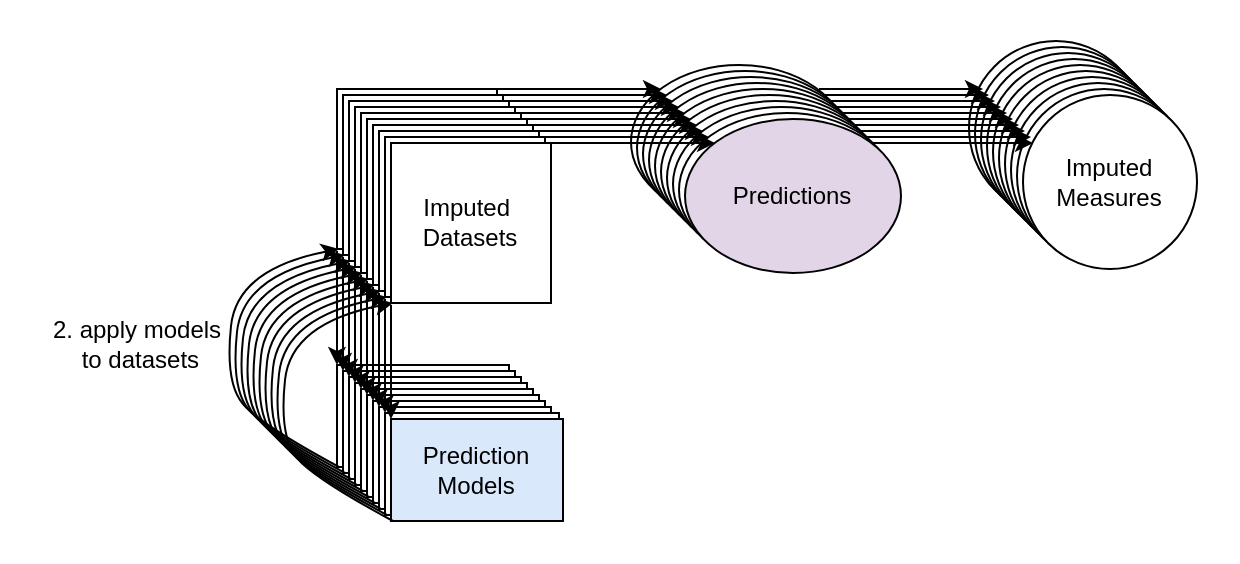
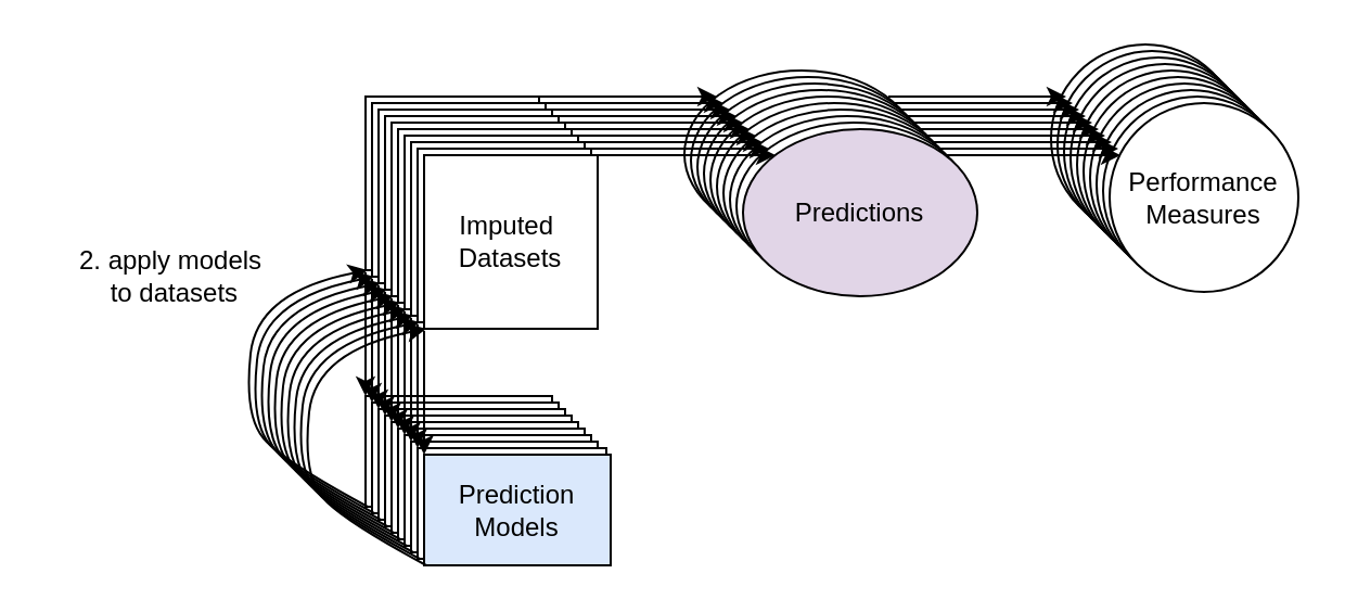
  <mxCell id="0" />
  <mxCell id="1" parent="0" />
  <mxCell id="2" value="" style="ellipse;whiteSpace=wrap;html=1;aspect=fixed;" vertex="1" parent="1"><mxGeometry x="484" y="20" width="87" height="87" as="geometry" /></mxCell>
  <mxCell id="3" value="" style="ellipse;whiteSpace=wrap;html=1;aspect=fixed;" vertex="1" parent="1"><mxGeometry x="487" y="23" width="87" height="87" as="geometry" /></mxCell>
  <mxCell id="4" value="" style="ellipse;whiteSpace=wrap;html=1;aspect=fixed;" vertex="1" parent="1"><mxGeometry x="490" y="26" width="87" height="87" as="geometry" /></mxCell>
  <mxCell id="5" value="" style="ellipse;whiteSpace=wrap;html=1;aspect=fixed;" vertex="1" parent="1"><mxGeometry x="493" y="29" width="87" height="87" as="geometry" /></mxCell>
  <mxCell id="6" value="" style="ellipse;whiteSpace=wrap;html=1;aspect=fixed;" vertex="1" parent="1"><mxGeometry x="496" y="32" width="87" height="87" as="geometry" /></mxCell>
  <mxCell id="7" value="" style="ellipse;whiteSpace=wrap;html=1;aspect=fixed;" vertex="1" parent="1"><mxGeometry x="499" y="35" width="87" height="87" as="geometry" /></mxCell>
  <mxCell id="8" value="" style="ellipse;whiteSpace=wrap;html=1;aspect=fixed;" vertex="1" parent="1"><mxGeometry x="502" y="38" width="87" height="87" as="geometry" /></mxCell>
  <mxCell id="9" value="" style="ellipse;whiteSpace=wrap;html=1;aspect=fixed;" vertex="1" parent="1"><mxGeometry x="505" y="41" width="87" height="87" as="geometry" /></mxCell>
  <mxCell id="10" value="" style="ellipse;whiteSpace=wrap;html=1;aspect=fixed;" vertex="1" parent="1"><mxGeometry x="508" y="44" width="87" height="87" as="geometry" /></mxCell>
- <mxCell id="11" value="Imputed&lt;br&gt;Measures" style="ellipse;whiteSpace=wrap;html=1;aspect=fixed;" vertex="1" parent="1"><mxGeometry x="511" y="47" width="87" height="87" as="geometry" /></mxCell>
+ <mxCell id="11" value="Performance&lt;br&gt;Measures" style="ellipse;whiteSpace=wrap;html=1;aspect=fixed;" vertex="1" parent="1"><mxGeometry x="511" y="47" width="87" height="87" as="geometry" /></mxCell>
  <mxCell id="12" value="Imputed&amp;nbsp;&lt;br&gt;Datasets" style="whiteSpace=wrap;html=1;aspect=fixed;" vertex="1" parent="1"><mxGeometry x="168" y="44" width="80" height="80" as="geometry" /></mxCell>
  <mxCell id="13" value="" style="endArrow=classic;html=1;rounded=0;entryX=0;entryY=0;entryDx=0;entryDy=0;" edge="1" parent="1" target="14"><mxGeometry width="50" height="50" relative="1" as="geometry"><mxPoint x="168" y="125" as="sourcePoint" /><mxPoint x="171" y="179" as="targetPoint" /><Array as="points" /></mxGeometry></mxCell>
  <mxCell id="14" value="" style="rounded=0;whiteSpace=wrap;html=1;" vertex="1" parent="1"><mxGeometry x="168" y="182" width="86" height="51" as="geometry" /></mxCell>
  <mxCell id="15" value="" style="rounded=0;whiteSpace=wrap;html=1;" vertex="1" parent="1"><mxGeometry x="171" y="185" width="86" height="51" as="geometry" /></mxCell>
  <mxCell id="16" value="" style="rounded=0;whiteSpace=wrap;html=1;" vertex="1" parent="1"><mxGeometry x="174" y="188" width="86" height="51" as="geometry" /></mxCell>
  <mxCell id="17" value="" style="rounded=0;whiteSpace=wrap;html=1;" vertex="1" parent="1"><mxGeometry x="177" y="191" width="86" height="51" as="geometry" /></mxCell>
  <mxCell id="18" value="" style="rounded=0;whiteSpace=wrap;html=1;" vertex="1" parent="1"><mxGeometry x="180" y="194" width="86" height="51" as="geometry" /></mxCell>
  <mxCell id="19" value="" style="rounded=0;whiteSpace=wrap;html=1;" vertex="1" parent="1"><mxGeometry x="183" y="197" width="86" height="51" as="geometry" /></mxCell>
  <mxCell id="20" value="" style="rounded=0;whiteSpace=wrap;html=1;" vertex="1" parent="1"><mxGeometry x="186" y="200" width="86" height="51" as="geometry" /></mxCell>
  <mxCell id="21" value="" style="rounded=0;whiteSpace=wrap;html=1;" vertex="1" parent="1"><mxGeometry x="189" y="203" width="86" height="51" as="geometry" /></mxCell>
  <mxCell id="22" value="" style="rounded=0;whiteSpace=wrap;html=1;" vertex="1" parent="1"><mxGeometry x="192" y="206" width="87" height="51" as="geometry" /></mxCell>
  <mxCell id="23" value="Prediction Models" style="rounded=0;whiteSpace=wrap;html=1;fillColor=#dae8fc;" vertex="1" parent="1"><mxGeometry x="195" y="209" width="86" height="51" as="geometry" /></mxCell>
  <mxCell id="24" value="Imputed&amp;nbsp;&lt;br&gt;Datasets" style="whiteSpace=wrap;html=1;aspect=fixed;" vertex="1" parent="1"><mxGeometry x="171" y="47" width="80" height="80" as="geometry" /></mxCell>
  <mxCell id="25" value="Imputed&amp;nbsp;&lt;br&gt;Datasets" style="whiteSpace=wrap;html=1;aspect=fixed;" vertex="1" parent="1"><mxGeometry x="174" y="50" width="80" height="80" as="geometry" /></mxCell>
  <mxCell id="26" value="Imputed&amp;nbsp;&lt;br&gt;Datasets" style="whiteSpace=wrap;html=1;aspect=fixed;" vertex="1" parent="1"><mxGeometry x="177" y="53" width="80" height="80" as="geometry" /></mxCell>
  <mxCell id="27" value="Imputed&amp;nbsp;&lt;br&gt;Datasets" style="whiteSpace=wrap;html=1;aspect=fixed;" vertex="1" parent="1"><mxGeometry x="180" y="56" width="80" height="80" as="geometry" /></mxCell>
  <mxCell id="28" value="Imputed&amp;nbsp;&lt;br&gt;Datasets" style="whiteSpace=wrap;html=1;aspect=fixed;" vertex="1" parent="1"><mxGeometry x="183" y="59" width="80" height="80" as="geometry" /></mxCell>
  <mxCell id="29" value="Imputed&amp;nbsp;&lt;br&gt;Datasets" style="whiteSpace=wrap;html=1;aspect=fixed;" vertex="1" parent="1"><mxGeometry x="186" y="62" width="80" height="80" as="geometry" /></mxCell>
  <mxCell id="30" value="Imputed&amp;nbsp;&lt;br&gt;Datasets" style="whiteSpace=wrap;html=1;aspect=fixed;" vertex="1" parent="1"><mxGeometry x="189" y="65" width="80" height="80" as="geometry" /></mxCell>
  <mxCell id="31" value="Imputed&amp;nbsp;&lt;br&gt;Datasets" style="whiteSpace=wrap;html=1;aspect=fixed;" vertex="1" parent="1"><mxGeometry x="192" y="68" width="80" height="80" as="geometry" /></mxCell>
  <mxCell id="32" value="Imputed&amp;nbsp;&lt;br&gt;Datasets" style="whiteSpace=wrap;html=1;aspect=fixed;" vertex="1" parent="1"><mxGeometry x="195" y="71" width="80" height="80" as="geometry" /></mxCell>
  <mxCell id="33" value="" style="curved=1;endArrow=classic;html=1;rounded=0;entryX=0;entryY=1;entryDx=0;entryDy=0;exitX=0;exitY=1;exitDx=0;exitDy=0;" edge="1" parent="1"><mxGeometry width="50" height="50" relative="1" as="geometry"><mxPoint x="169" y="233" as="sourcePoint" /><mxPoint x="169" y="124" as="targetPoint" /><Array as="points"><mxPoint x="130" y="212" /><mxPoint x="112" y="191" /><mxPoint x="118" y="134" /></Array></mxGeometry></mxCell>
  <mxCell id="34" value="" style="curved=1;endArrow=classic;html=1;rounded=0;entryX=0;entryY=1;entryDx=0;entryDy=0;exitX=0;exitY=1;exitDx=0;exitDy=0;" edge="1" parent="1"><mxGeometry width="50" height="50" relative="1" as="geometry"><mxPoint x="172" y="236" as="sourcePoint" /><mxPoint x="172" y="127" as="targetPoint" /><Array as="points"><mxPoint x="133" y="215" /><mxPoint x="115" y="194" /><mxPoint x="121" y="137" /></Array></mxGeometry></mxCell>
  <mxCell id="35" value="" style="curved=1;endArrow=classic;html=1;rounded=0;entryX=0;entryY=1;entryDx=0;entryDy=0;exitX=0;exitY=1;exitDx=0;exitDy=0;" edge="1" parent="1"><mxGeometry width="50" height="50" relative="1" as="geometry"><mxPoint x="175" y="239" as="sourcePoint" /><mxPoint x="175" y="130" as="targetPoint" /><Array as="points"><mxPoint x="136" y="218" /><mxPoint x="118" y="197" /><mxPoint x="124" y="140" /></Array></mxGeometry></mxCell>
  <mxCell id="36" value="" style="curved=1;endArrow=classic;html=1;rounded=0;entryX=0;entryY=1;entryDx=0;entryDy=0;exitX=0;exitY=1;exitDx=0;exitDy=0;" edge="1" parent="1"><mxGeometry width="50" height="50" relative="1" as="geometry"><mxPoint x="178" y="242" as="sourcePoint" /><mxPoint x="178" y="133" as="targetPoint" /><Array as="points"><mxPoint x="139" y="221" /><mxPoint x="121" y="200" /><mxPoint x="127" y="143" /></Array></mxGeometry></mxCell>
  <mxCell id="37" value="" style="curved=1;endArrow=classic;html=1;rounded=0;entryX=0;entryY=1;entryDx=0;entryDy=0;exitX=0;exitY=1;exitDx=0;exitDy=0;" edge="1" parent="1"><mxGeometry width="50" height="50" relative="1" as="geometry"><mxPoint x="181" y="245" as="sourcePoint" /><mxPoint x="181" y="136" as="targetPoint" /><Array as="points"><mxPoint x="142" y="224" /><mxPoint x="124" y="203" /><mxPoint x="130" y="146" /></Array></mxGeometry></mxCell>
  <mxCell id="38" value="" style="curved=1;endArrow=classic;html=1;rounded=0;entryX=0;entryY=1;entryDx=0;entryDy=0;exitX=0;exitY=1;exitDx=0;exitDy=0;" edge="1" parent="1"><mxGeometry width="50" height="50" relative="1" as="geometry"><mxPoint x="184" y="248" as="sourcePoint" /><mxPoint x="184" y="139" as="targetPoint" /><Array as="points"><mxPoint x="145" y="227" /><mxPoint x="127" y="206" /><mxPoint x="133" y="149" /></Array></mxGeometry></mxCell>
  <mxCell id="39" value="" style="curved=1;endArrow=classic;html=1;rounded=0;entryX=0;entryY=1;entryDx=0;entryDy=0;exitX=0;exitY=1;exitDx=0;exitDy=0;" edge="1" parent="1"><mxGeometry width="50" height="50" relative="1" as="geometry"><mxPoint x="187" y="251" as="sourcePoint" /><mxPoint x="187" y="142" as="targetPoint" /><Array as="points"><mxPoint x="148" y="230" /><mxPoint x="130" y="209" /><mxPoint x="136" y="152" /></Array></mxGeometry></mxCell>
  <mxCell id="40" value="" style="curved=1;endArrow=classic;html=1;rounded=0;entryX=0;entryY=1;entryDx=0;entryDy=0;exitX=0;exitY=1;exitDx=0;exitDy=0;" edge="1" parent="1"><mxGeometry width="50" height="50" relative="1" as="geometry"><mxPoint x="190" y="254" as="sourcePoint" /><mxPoint x="190" y="145" as="targetPoint" /><Array as="points"><mxPoint x="151" y="233" /><mxPoint x="133" y="212" /><mxPoint x="139" y="155" /></Array></mxGeometry></mxCell>
  <mxCell id="41" value="" style="curved=1;endArrow=classic;html=1;rounded=0;entryX=0;entryY=1;entryDx=0;entryDy=0;exitX=0;exitY=1;exitDx=0;exitDy=0;" edge="1" parent="1"><mxGeometry width="50" height="50" relative="1" as="geometry"><mxPoint x="193" y="257" as="sourcePoint" /><mxPoint x="193" y="148" as="targetPoint" /><Array as="points"><mxPoint x="154" y="236" /><mxPoint x="136" y="215" /><mxPoint x="142" y="158" /></Array></mxGeometry></mxCell>
  <mxCell id="42" value="" style="curved=1;endArrow=classic;html=1;rounded=0;entryX=0;entryY=1;entryDx=0;entryDy=0;exitX=0;exitY=1;exitDx=0;exitDy=0;" edge="1" parent="1"><mxGeometry width="50" height="50" relative="1" as="geometry"><mxPoint x="196" y="260" as="sourcePoint" /><mxPoint x="196" y="151" as="targetPoint" /><Array as="points"><mxPoint x="157" y="239" /><mxPoint x="139" y="218" /><mxPoint x="145" y="161" /></Array></mxGeometry></mxCell>
  <mxCell id="43" value="" style="endArrow=classic;html=1;rounded=0;entryX=0;entryY=0;entryDx=0;entryDy=0;" edge="1" parent="1"><mxGeometry width="50" height="50" relative="1" as="geometry"><mxPoint x="171" y="128" as="sourcePoint" /><mxPoint x="171" y="185" as="targetPoint" /><Array as="points" /></mxGeometry></mxCell>
  <mxCell id="44" value="" style="endArrow=classic;html=1;rounded=0;entryX=0;entryY=0;entryDx=0;entryDy=0;" edge="1" parent="1"><mxGeometry width="50" height="50" relative="1" as="geometry"><mxPoint x="174" y="131" as="sourcePoint" /><mxPoint x="174" y="188" as="targetPoint" /><Array as="points" /></mxGeometry></mxCell>
  <mxCell id="45" value="" style="endArrow=classic;html=1;rounded=0;entryX=0;entryY=0;entryDx=0;entryDy=0;" edge="1" parent="1"><mxGeometry width="50" height="50" relative="1" as="geometry"><mxPoint x="177" y="134" as="sourcePoint" /><mxPoint x="177" y="191" as="targetPoint" /><Array as="points" /></mxGeometry></mxCell>
  <mxCell id="46" value="" style="endArrow=classic;html=1;rounded=0;entryX=0;entryY=0;entryDx=0;entryDy=0;" edge="1" parent="1"><mxGeometry width="50" height="50" relative="1" as="geometry"><mxPoint x="180" y="137" as="sourcePoint" /><mxPoint x="180" y="194" as="targetPoint" /><Array as="points" /></mxGeometry></mxCell>
  <mxCell id="47" value="" style="endArrow=classic;html=1;rounded=0;entryX=0;entryY=0;entryDx=0;entryDy=0;" edge="1" parent="1"><mxGeometry width="50" height="50" relative="1" as="geometry"><mxPoint x="183" y="140" as="sourcePoint" /><mxPoint x="183" y="197" as="targetPoint" /><Array as="points" /></mxGeometry></mxCell>
  <mxCell id="48" value="" style="endArrow=classic;html=1;rounded=0;entryX=0;entryY=0;entryDx=0;entryDy=0;" edge="1" parent="1"><mxGeometry width="50" height="50" relative="1" as="geometry"><mxPoint x="186" y="143" as="sourcePoint" /><mxPoint x="186" y="200" as="targetPoint" /><Array as="points" /></mxGeometry></mxCell>
  <mxCell id="49" value="" style="endArrow=classic;html=1;rounded=0;entryX=0;entryY=0;entryDx=0;entryDy=0;" edge="1" parent="1"><mxGeometry width="50" height="50" relative="1" as="geometry"><mxPoint x="189" y="146" as="sourcePoint" /><mxPoint x="189" y="203" as="targetPoint" /><Array as="points" /></mxGeometry></mxCell>
  <mxCell id="50" value="" style="endArrow=classic;html=1;rounded=0;entryX=0;entryY=0;entryDx=0;entryDy=0;" edge="1" parent="1"><mxGeometry width="50" height="50" relative="1" as="geometry"><mxPoint x="192" y="149" as="sourcePoint" /><mxPoint x="192" y="206" as="targetPoint" /><Array as="points" /></mxGeometry></mxCell>
  <mxCell id="51" value="" style="endArrow=classic;html=1;rounded=0;entryX=0;entryY=0;entryDx=0;entryDy=0;" edge="1" parent="1"><mxGeometry width="50" height="50" relative="1" as="geometry"><mxPoint x="195" y="152" as="sourcePoint" /><mxPoint x="195" y="209" as="targetPoint" /><Array as="points" /></mxGeometry></mxCell>
- <mxCell id="52" value="2. apply models&lt;br&gt;&amp;nbsp;to datasets" style="text;html=1;align=center;verticalAlign=middle;resizable=0;points=[];autosize=1;strokeColor=none;fillColor=none;" vertex="1" parent="1"><mxGeometry x="20" y="155" width="96" height="33" as="geometry" /></mxCell>
+ <mxCell id="52" value="2. apply models&lt;br&gt;&amp;nbsp;to datasets" style="text;html=1;align=center;verticalAlign=middle;resizable=0;points=[];autosize=1;strokeColor=none;fillColor=none;" vertex="1" parent="1"><mxGeometry x="30" y="110" width="96" height="33" as="geometry" /></mxCell>
  <mxCell id="53" value="" style="ellipse;whiteSpace=wrap;html=1;" vertex="1" parent="1"><mxGeometry x="315" y="32" width="108" height="77" as="geometry" /></mxCell>
  <mxCell id="54" value="" style="ellipse;whiteSpace=wrap;html=1;" vertex="1" parent="1"><mxGeometry x="318" y="35" width="108" height="77" as="geometry" /></mxCell>
  <mxCell id="55" value="" style="ellipse;whiteSpace=wrap;html=1;" vertex="1" parent="1"><mxGeometry x="321" y="38" width="108" height="77" as="geometry" /></mxCell>
  <mxCell id="56" value="" style="ellipse;whiteSpace=wrap;html=1;" vertex="1" parent="1"><mxGeometry x="324" y="41" width="108" height="77" as="geometry" /></mxCell>
  <mxCell id="57" value="" style="ellipse;whiteSpace=wrap;html=1;" vertex="1" parent="1"><mxGeometry x="327" y="44" width="108" height="77" as="geometry" /></mxCell>
  <mxCell id="58" value="" style="ellipse;whiteSpace=wrap;html=1;" vertex="1" parent="1"><mxGeometry x="330" y="47" width="108" height="77" as="geometry" /></mxCell>
  <mxCell id="59" value="" style="ellipse;whiteSpace=wrap;html=1;" vertex="1" parent="1"><mxGeometry x="333" y="50" width="108" height="77" as="geometry" /></mxCell>
  <mxCell id="60" value="" style="ellipse;whiteSpace=wrap;html=1;" vertex="1" parent="1"><mxGeometry x="336" y="53" width="108" height="77" as="geometry" /></mxCell>
  <mxCell id="61" value="" style="ellipse;whiteSpace=wrap;html=1;" vertex="1" parent="1"><mxGeometry x="339" y="56" width="108" height="77" as="geometry" /></mxCell>
  <mxCell id="62" value="" style="endArrow=classic;html=1;rounded=0;" edge="1" parent="1"><mxGeometry width="50" height="50" relative="1" as="geometry"><mxPoint x="248" y="44" as="sourcePoint" /><mxPoint x="330" y="44" as="targetPoint" /></mxGeometry></mxCell>
  <mxCell id="63" value="" style="endArrow=classic;html=1;rounded=0;" edge="1" parent="1"><mxGeometry width="50" height="50" relative="1" as="geometry"><mxPoint x="251" y="47" as="sourcePoint" /><mxPoint x="333" y="47" as="targetPoint" /></mxGeometry></mxCell>
  <mxCell id="64" value="" style="endArrow=classic;html=1;rounded=0;" edge="1" parent="1"><mxGeometry width="50" height="50" relative="1" as="geometry"><mxPoint x="254" y="50" as="sourcePoint" /><mxPoint x="336" y="50" as="targetPoint" /></mxGeometry></mxCell>
  <mxCell id="65" value="" style="endArrow=classic;html=1;rounded=0;" edge="1" parent="1"><mxGeometry width="50" height="50" relative="1" as="geometry"><mxPoint x="257" y="53" as="sourcePoint" /><mxPoint x="339" y="53" as="targetPoint" /></mxGeometry></mxCell>
  <mxCell id="66" value="" style="endArrow=classic;html=1;rounded=0;" edge="1" parent="1"><mxGeometry width="50" height="50" relative="1" as="geometry"><mxPoint x="260" y="56" as="sourcePoint" /><mxPoint x="342" y="56" as="targetPoint" /></mxGeometry></mxCell>
  <mxCell id="67" value="" style="endArrow=classic;html=1;rounded=0;" edge="1" parent="1"><mxGeometry width="50" height="50" relative="1" as="geometry"><mxPoint x="263" y="59" as="sourcePoint" /><mxPoint x="345" y="59" as="targetPoint" /></mxGeometry></mxCell>
  <mxCell id="68" value="" style="endArrow=classic;html=1;rounded=0;" edge="1" parent="1"><mxGeometry width="50" height="50" relative="1" as="geometry"><mxPoint x="266" y="62" as="sourcePoint" /><mxPoint x="348" y="62" as="targetPoint" /></mxGeometry></mxCell>
  <mxCell id="69" value="" style="endArrow=classic;html=1;rounded=0;" edge="1" parent="1"><mxGeometry width="50" height="50" relative="1" as="geometry"><mxPoint x="269" y="65" as="sourcePoint" /><mxPoint x="351" y="65" as="targetPoint" /></mxGeometry></mxCell>
  <mxCell id="70" value="" style="endArrow=classic;html=1;rounded=0;" edge="1" parent="1"><mxGeometry width="50" height="50" relative="1" as="geometry"><mxPoint x="272" y="68" as="sourcePoint" /><mxPoint x="354" y="68" as="targetPoint" /></mxGeometry></mxCell>
  <mxCell id="71" value="" style="endArrow=classic;html=1;rounded=0;" edge="1" parent="1"><mxGeometry width="50" height="50" relative="1" as="geometry"><mxPoint x="275" y="71" as="sourcePoint" /><mxPoint x="357" y="71" as="targetPoint" /></mxGeometry></mxCell>
  <mxCell id="72" value="Predictions" style="ellipse;whiteSpace=wrap;html=1;fillColor=#e1d5e7;" vertex="1" parent="1"><mxGeometry x="342" y="59" width="108" height="77" as="geometry" /></mxCell>
  <mxCell id="73" value="" style="endArrow=classic;html=1;rounded=0;" edge="1" parent="1"><mxGeometry width="50" height="50" relative="1" as="geometry"><mxPoint x="409" y="44" as="sourcePoint" /><mxPoint x="491" y="44" as="targetPoint" /></mxGeometry></mxCell>
  <mxCell id="74" value="" style="endArrow=classic;html=1;rounded=0;" edge="1" parent="1"><mxGeometry width="50" height="50" relative="1" as="geometry"><mxPoint x="412" y="47" as="sourcePoint" /><mxPoint x="494" y="47" as="targetPoint" /></mxGeometry></mxCell>
  <mxCell id="75" value="" style="endArrow=classic;html=1;rounded=0;" edge="1" parent="1"><mxGeometry width="50" height="50" relative="1" as="geometry"><mxPoint x="415" y="50" as="sourcePoint" /><mxPoint x="497" y="50" as="targetPoint" /></mxGeometry></mxCell>
  <mxCell id="76" value="" style="endArrow=classic;html=1;rounded=0;" edge="1" parent="1"><mxGeometry width="50" height="50" relative="1" as="geometry"><mxPoint x="418" y="53" as="sourcePoint" /><mxPoint x="500" y="53" as="targetPoint" /></mxGeometry></mxCell>
  <mxCell id="77" value="" style="endArrow=classic;html=1;rounded=0;" edge="1" parent="1"><mxGeometry width="50" height="50" relative="1" as="geometry"><mxPoint x="421" y="56" as="sourcePoint" /><mxPoint x="503" y="56" as="targetPoint" /></mxGeometry></mxCell>
  <mxCell id="78" value="" style="endArrow=classic;html=1;rounded=0;" edge="1" parent="1"><mxGeometry width="50" height="50" relative="1" as="geometry"><mxPoint x="424" y="59" as="sourcePoint" /><mxPoint x="506" y="59" as="targetPoint" /></mxGeometry></mxCell>
  <mxCell id="79" value="" style="endArrow=classic;html=1;rounded=0;" edge="1" parent="1"><mxGeometry width="50" height="50" relative="1" as="geometry"><mxPoint x="427" y="62" as="sourcePoint" /><mxPoint x="509" y="62" as="targetPoint" /></mxGeometry></mxCell>
  <mxCell id="80" value="" style="endArrow=classic;html=1;rounded=0;" edge="1" parent="1"><mxGeometry width="50" height="50" relative="1" as="geometry"><mxPoint x="430" y="65" as="sourcePoint" /><mxPoint x="512" y="65" as="targetPoint" /></mxGeometry></mxCell>
  <mxCell id="81" value="" style="endArrow=classic;html=1;rounded=0;" edge="1" parent="1"><mxGeometry width="50" height="50" relative="1" as="geometry"><mxPoint x="433" y="68" as="sourcePoint" /><mxPoint x="515" y="68" as="targetPoint" /></mxGeometry></mxCell>
  <mxCell id="82" value="" style="endArrow=classic;html=1;rounded=0;" edge="1" parent="1"><mxGeometry width="50" height="50" relative="1" as="geometry"><mxPoint x="436" y="71" as="sourcePoint" /><mxPoint x="516" y="71" as="targetPoint" /></mxGeometry></mxCell>
